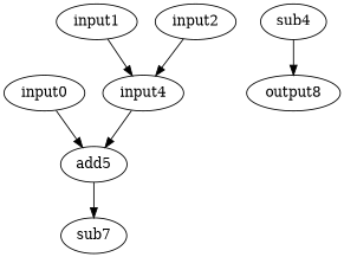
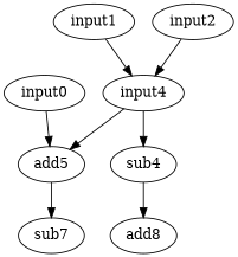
  digraph {
    node [opcode=input]
    edge [operand=0]
    add5 [opcode=add]
    input0
    n3 [label=sub7 opcode=output]
    n4 [label=input4 opcode=add]
    input1
    n6 [label=sub4 opcode=sub]
    input2
-   output8 [opcode=output]
+   output8 [opcode=output label=add8]
    add5 -> n3
    input0 -> add5
    n4 -> add5 [operand=1]
+   n4 -> n6
    input1 -> n4
    n6 -> output8
    input2 -> n4 [operand=1]
  }
